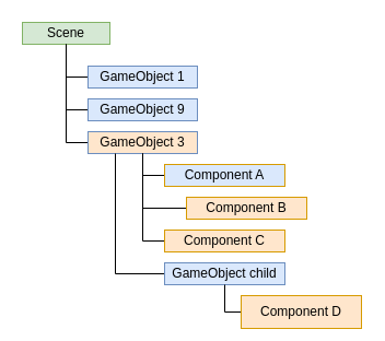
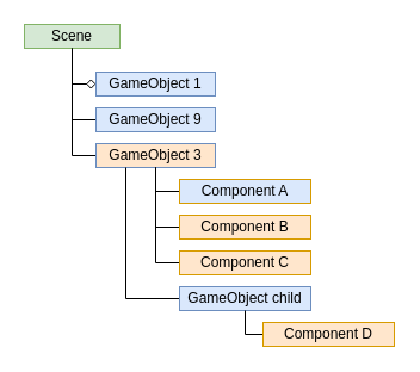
  <mxCell id="0" />
  <mxCell id="1" parent="0" />
- <mxCell id="2" style="edgeStyle=orthogonalEdgeStyle;rounded=0;orthogonalLoop=1;jettySize=auto;html=1;exitX=0.5;exitY=1;exitDx=0;exitDy=0;entryX=0;entryY=0.5;entryDx=0;entryDy=0;endArrow=none;endFill=0;" edge="1" parent="1" source="3" target="4"><mxGeometry relative="1" as="geometry"><Array as="points"><mxPoint x="60" y="70" /></Array></mxGeometry></mxCell>
+ <mxCell id="2" style="edgeStyle=orthogonalEdgeStyle;rounded=0;orthogonalLoop=1;jettySize=auto;html=1;exitX=0.5;exitY=1;exitDx=0;exitDy=0;entryX=0;entryY=0.5;entryDx=0;entryDy=0;endArrow=diamond;endFill=0;" edge="1" parent="1" source="3" target="4"><mxGeometry relative="1" as="geometry"><Array as="points"><mxPoint x="60" y="70" /></Array></mxGeometry></mxCell>
  <mxCell id="3" value="Scene" style="rounded=0;whiteSpace=wrap;html=1;fillColor=#d5e8d4;strokeColor=#82b366;" vertex="1" parent="1"><mxGeometry x="20" y="20" width="80" height="20" as="geometry" /></mxCell>
  <mxCell id="4" value="GameObject 1" style="rounded=0;whiteSpace=wrap;html=1;fillColor=#dae8fc;strokeColor=#6c8ebf;" vertex="1" parent="1"><mxGeometry x="80" y="60" width="100" height="20" as="geometry" /></mxCell>
  <mxCell id="5" style="edgeStyle=orthogonalEdgeStyle;rounded=0;orthogonalLoop=1;jettySize=auto;html=1;exitX=0;exitY=0.5;exitDx=0;exitDy=0;endArrow=none;endFill=0;" edge="1" parent="1" source="6"><mxGeometry relative="1" as="geometry"><mxPoint x="60" y="40" as="targetPoint" /></mxGeometry></mxCell>
  <mxCell id="6" value="&lt;div&gt;GameObject 9&lt;/div&gt;" style="rounded=0;whiteSpace=wrap;html=1;fillColor=#dae8fc;strokeColor=#6c8ebf;" vertex="1" parent="1"><mxGeometry x="80" y="90" width="100" height="20" as="geometry" /></mxCell>
  <mxCell id="7" style="edgeStyle=orthogonalEdgeStyle;rounded=0;orthogonalLoop=1;jettySize=auto;html=1;exitX=0;exitY=0.5;exitDx=0;exitDy=0;endArrow=none;endFill=0;" edge="1" parent="1" source="8"><mxGeometry relative="1" as="geometry"><mxPoint x="60" y="40" as="targetPoint" /></mxGeometry></mxCell>
  <mxCell id="8" value="&lt;div&gt;GameObject 3&lt;/div&gt;" style="rounded=0;whiteSpace=wrap;html=1;fillColor=#ffe6cc;strokeColor=#6c8ebf;" vertex="1" parent="1"><mxGeometry x="80" y="120" width="100" height="20" as="geometry" /></mxCell>
  <mxCell id="9" style="edgeStyle=orthogonalEdgeStyle;rounded=0;orthogonalLoop=1;jettySize=auto;html=1;exitX=0;exitY=0.5;exitDx=0;exitDy=0;entryX=0.25;entryY=1;entryDx=0;entryDy=0;endArrow=none;endFill=0;" edge="1" parent="1" source="10" target="8"><mxGeometry relative="1" as="geometry" /></mxCell>
  <mxCell id="10" value="GameObject child" style="rounded=0;whiteSpace=wrap;html=1;fillColor=#dae8fc;strokeColor=#6c8ebf;" vertex="1" parent="1"><mxGeometry x="150" y="240" width="110" height="20" as="geometry" /></mxCell>
  <mxCell id="11" style="edgeStyle=orthogonalEdgeStyle;rounded=0;orthogonalLoop=1;jettySize=auto;html=1;exitX=0;exitY=0.5;exitDx=0;exitDy=0;entryX=0.5;entryY=1;entryDx=0;entryDy=0;endArrow=none;endFill=0;" edge="1" parent="1" source="12" target="8"><mxGeometry relative="1" as="geometry" /></mxCell>
  <mxCell id="12" value="Component A" style="rounded=0;whiteSpace=wrap;html=1;fillColor=#dae8fc;strokeColor=#d79b00;" vertex="1" parent="1"><mxGeometry x="150" y="150" width="110" height="20" as="geometry" /></mxCell>
  <mxCell id="13" style="edgeStyle=orthogonalEdgeStyle;rounded=0;orthogonalLoop=1;jettySize=auto;html=1;exitX=0;exitY=0.5;exitDx=0;exitDy=0;entryX=0.5;entryY=1;entryDx=0;entryDy=0;endArrow=none;endFill=0;" edge="1" parent="1" source="14" target="8"><mxGeometry relative="1" as="geometry" /></mxCell>
- <mxCell id="14" value="Component B" style="rounded=0;whiteSpace=wrap;html=1;fillColor=#ffe6cc;strokeColor=#d79b00;" vertex="1" parent="1"><mxGeometry x="170" y="180" width="110" height="20" as="geometry" /></mxCell>
+ <mxCell id="14" value="Component B" style="rounded=0;whiteSpace=wrap;html=1;fillColor=#ffe6cc;strokeColor=#d79b00;" vertex="1" parent="1"><mxGeometry x="150" y="180" width="110" height="20" as="geometry" /></mxCell>
  <mxCell id="15" style="edgeStyle=orthogonalEdgeStyle;rounded=0;orthogonalLoop=1;jettySize=auto;html=1;exitX=0;exitY=0.5;exitDx=0;exitDy=0;endArrow=none;endFill=0;" edge="1" parent="1" source="16"><mxGeometry relative="1" as="geometry"><mxPoint x="130" y="140" as="targetPoint" /></mxGeometry></mxCell>
  <mxCell id="16" value="Component C" style="rounded=0;whiteSpace=wrap;html=1;fillColor=#ffe6cc;strokeColor=#d79b00;" vertex="1" parent="1"><mxGeometry x="150" y="210" width="110" height="20" as="geometry" /></mxCell>
  <mxCell id="17" style="edgeStyle=orthogonalEdgeStyle;rounded=0;orthogonalLoop=1;jettySize=auto;html=1;exitX=0;exitY=0.5;exitDx=0;exitDy=0;entryX=0.5;entryY=1;entryDx=0;entryDy=0;endArrow=none;endFill=0;" edge="1" parent="1" source="18" target="10"><mxGeometry relative="1" as="geometry" /></mxCell>
- <mxCell id="18" value="Component D" style="rounded=0;whiteSpace=wrap;html=1;fillColor=#ffe6cc;strokeColor=#d79b00;" vertex="1" parent="1"><mxGeometry x="220" y="270" width="110" height="30" as="geometry" /></mxCell>
+ <mxCell id="18" value="Component D" style="rounded=0;whiteSpace=wrap;html=1;fillColor=#ffe6cc;strokeColor=#d79b00;" vertex="1" parent="1"><mxGeometry x="220" y="270" width="110" height="20" as="geometry" /></mxCell>
